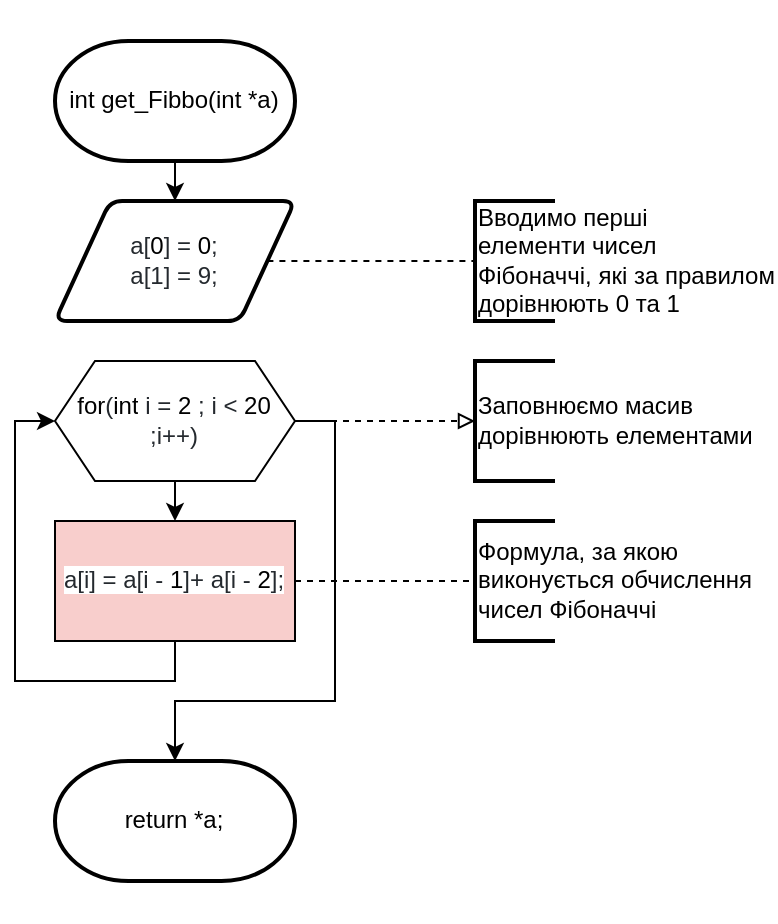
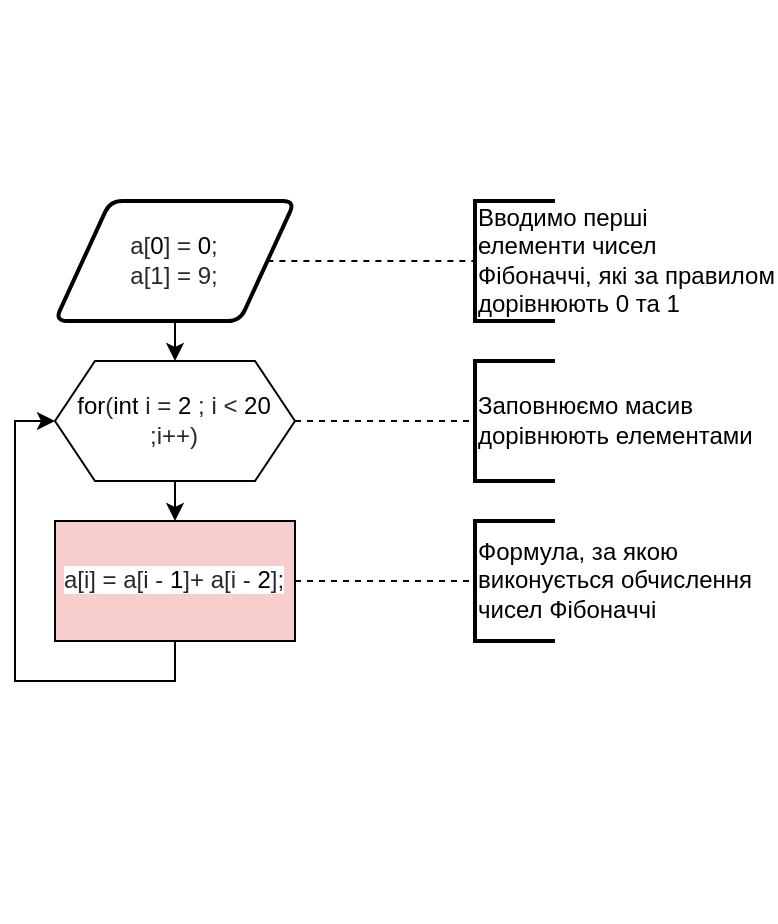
  <mxCell id="0" />
  <mxCell id="1" parent="0" />
- <mxCell id="2" style="edgeStyle=orthogonalEdgeStyle;rounded=0;orthogonalLoop=1;jettySize=auto;html=1;exitX=0.5;exitY=1;exitDx=0;exitDy=0;exitPerimeter=0;entryX=0.5;entryY=0;entryDx=0;entryDy=0;" parent="1" source="3" target="6" edge="1"><mxGeometry relative="1" as="geometry" /></mxCell>
- <mxCell id="3" value="&lt;font style=&quot;vertical-align: inherit&quot;&gt;&lt;font style=&quot;vertical-align: inherit&quot;&gt;int get_Fibbo(int *a)&lt;/font&gt;&lt;/font&gt;" style="strokeWidth=2;html=1;shape=mxgraph.flowchart.terminator;whiteSpace=wrap;" parent="1" vertex="1"><mxGeometry x="20" y="20" width="120" height="60" as="geometry" /></mxCell>
+ <mxCell id="4" style="edgeStyle=orthogonalEdgeStyle;rounded=0;orthogonalLoop=1;jettySize=auto;html=1;exitX=0.5;exitY=1;exitDx=0;exitDy=0;entryX=0.5;entryY=0;entryDx=0;entryDy=0;" parent="1" source="6" target="10" edge="1"><mxGeometry relative="1" as="geometry" /></mxCell>
  <mxCell id="5" style="edgeStyle=orthogonalEdgeStyle;rounded=0;orthogonalLoop=1;jettySize=auto;html=1;exitX=1;exitY=0.5;exitDx=0;exitDy=0;entryX=0;entryY=0.5;entryDx=0;entryDy=0;entryPerimeter=0;dashed=1;endArrow=none;endFill=0;" parent="1" source="6" target="15" edge="1"><mxGeometry relative="1" as="geometry" /></mxCell>
  <mxCell id="6" value="&lt;font style=&quot;box-sizing: border-box ; color: rgb(36 , 41 , 46) ; font-family: , &amp;#34;consolas&amp;#34; , &amp;#34;liberation mono&amp;#34; , &amp;#34;menlo&amp;#34; , monospace ; background-color: rgb(255 , 255 , 255) ; vertical-align: inherit&quot;&gt;&lt;font style=&quot;box-sizing: border-box ; vertical-align: inherit&quot;&gt;а[&lt;/font&gt;&lt;/font&gt;&lt;span class=&quot;pl-c1&quot; style=&quot;box-sizing: border-box ; font-family: , &amp;#34;consolas&amp;#34; , &amp;#34;liberation mono&amp;#34; , &amp;#34;menlo&amp;#34; , monospace ; background-color: rgb(255 , 255 , 255)&quot;&gt;&lt;font style=&quot;box-sizing: border-box ; vertical-align: inherit&quot;&gt;&lt;font style=&quot;box-sizing: border-box ; vertical-align: inherit&quot;&gt;0&lt;/font&gt;&lt;/font&gt;&lt;/span&gt;&lt;font style=&quot;box-sizing: border-box ; color: rgb(36 , 41 , 46) ; font-family: , &amp;#34;consolas&amp;#34; , &amp;#34;liberation mono&amp;#34; , &amp;#34;menlo&amp;#34; , monospace ; background-color: rgb(255 , 255 , 255) ; vertical-align: inherit&quot;&gt;&lt;font style=&quot;box-sizing: border-box ; vertical-align: inherit&quot;&gt;] = &lt;/font&gt;&lt;/font&gt;&lt;span class=&quot;pl-c1&quot; style=&quot;box-sizing: border-box ; font-family: , &amp;#34;consolas&amp;#34; , &amp;#34;liberation mono&amp;#34; , &amp;#34;menlo&amp;#34; , monospace ; background-color: rgb(255 , 255 , 255)&quot;&gt;&lt;font style=&quot;box-sizing: border-box ; vertical-align: inherit&quot;&gt;&lt;font style=&quot;box-sizing: border-box ; vertical-align: inherit&quot;&gt;0&lt;/font&gt;&lt;/font&gt;&lt;/span&gt;&lt;font style=&quot;box-sizing: border-box ; color: rgb(36 , 41 , 46) ; font-family: , &amp;#34;consolas&amp;#34; , &amp;#34;liberation mono&amp;#34; , &amp;#34;menlo&amp;#34; , monospace ; background-color: rgb(255 , 255 , 255) ; vertical-align: inherit&quot;&gt;&lt;font style=&quot;box-sizing: border-box ; vertical-align: inherit&quot;&gt;;&lt;br&gt;a[1] = 9;&lt;br&gt;&lt;/font&gt;&lt;/font&gt;" style="shape=parallelogram;html=1;strokeWidth=2;perimeter=parallelogramPerimeter;whiteSpace=wrap;rounded=1;arcSize=12;size=0.23;" parent="1" vertex="1"><mxGeometry x="20" y="100" width="120" height="60" as="geometry" /></mxCell>
  <mxCell id="7" style="edgeStyle=orthogonalEdgeStyle;rounded=0;orthogonalLoop=1;jettySize=auto;html=1;exitX=0.5;exitY=1;exitDx=0;exitDy=0;entryX=0.5;entryY=0;entryDx=0;entryDy=0;" parent="1" source="10" target="13" edge="1"><mxGeometry relative="1" as="geometry" /></mxCell>
- <mxCell id="8" style="edgeStyle=orthogonalEdgeStyle;rounded=0;orthogonalLoop=1;jettySize=auto;html=1;exitX=1;exitY=0.5;exitDx=0;exitDy=0;entryX=0.5;entryY=0;entryDx=0;entryDy=0;entryPerimeter=0;" parent="1" source="10" target="14" edge="1"><mxGeometry relative="1" as="geometry"><Array as="points"><mxPoint x="160" y="210" /><mxPoint x="160" y="350" /><mxPoint x="80" y="350" /></Array></mxGeometry></mxCell>
- <mxCell id="9" style="edgeStyle=orthogonalEdgeStyle;rounded=0;orthogonalLoop=1;jettySize=auto;html=1;exitX=1;exitY=0.5;exitDx=0;exitDy=0;entryX=0;entryY=0.5;entryDx=0;entryDy=0;entryPerimeter=0;dashed=1;endArrow=block;endFill=0;" parent="1" source="10" target="16" edge="1"><mxGeometry relative="1" as="geometry" /></mxCell>
+ <mxCell id="9" style="edgeStyle=orthogonalEdgeStyle;rounded=0;orthogonalLoop=1;jettySize=auto;html=1;exitX=1;exitY=0.5;exitDx=0;exitDy=0;entryX=0;entryY=0.5;entryDx=0;entryDy=0;entryPerimeter=0;dashed=1;endArrow=none;endFill=0;" parent="1" source="10" target="16" edge="1"><mxGeometry relative="1" as="geometry" /></mxCell>
  <mxCell id="10" value="&lt;span class=&quot;pl-k&quot; style=&quot;box-sizing: border-box ; font-family: , &amp;#34;consolas&amp;#34; , &amp;#34;liberation mono&amp;#34; , &amp;#34;menlo&amp;#34; , monospace ; background-color: rgb(255 , 255 , 255)&quot;&gt;&lt;font style=&quot;box-sizing: border-box ; vertical-align: inherit&quot;&gt;&lt;font style=&quot;box-sizing: border-box ; vertical-align: inherit&quot;&gt;for&lt;/font&gt;&lt;/font&gt;&lt;/span&gt;&lt;font style=&quot;box-sizing: border-box ; color: rgb(36 , 41 , 46) ; font-family: , &amp;#34;consolas&amp;#34; , &amp;#34;liberation mono&amp;#34; , &amp;#34;menlo&amp;#34; , monospace ; background-color: rgb(255 , 255 , 255) ; vertical-align: inherit&quot;&gt;&lt;font style=&quot;box-sizing: border-box ; vertical-align: inherit&quot;&gt;(&lt;/font&gt;&lt;/font&gt;&lt;span class=&quot;pl-k&quot; style=&quot;box-sizing: border-box ; font-family: , &amp;#34;consolas&amp;#34; , &amp;#34;liberation mono&amp;#34; , &amp;#34;menlo&amp;#34; , monospace ; background-color: rgb(255 , 255 , 255)&quot;&gt;&lt;font style=&quot;box-sizing: border-box ; vertical-align: inherit&quot;&gt;&lt;font style=&quot;box-sizing: border-box ; vertical-align: inherit&quot;&gt;int&lt;/font&gt;&lt;/font&gt;&lt;/span&gt;&lt;font style=&quot;box-sizing: border-box ; color: rgb(36 , 41 , 46) ; font-family: , &amp;#34;consolas&amp;#34; , &amp;#34;liberation mono&amp;#34; , &amp;#34;menlo&amp;#34; , monospace ; background-color: rgb(255 , 255 , 255) ; vertical-align: inherit&quot;&gt;&lt;font style=&quot;box-sizing: border-box ; vertical-align: inherit&quot;&gt; i = &lt;/font&gt;&lt;/font&gt;&lt;span class=&quot;pl-c1&quot; style=&quot;box-sizing: border-box ; font-family: , &amp;#34;consolas&amp;#34; , &amp;#34;liberation mono&amp;#34; , &amp;#34;menlo&amp;#34; , monospace ; background-color: rgb(255 , 255 , 255)&quot;&gt;&lt;font style=&quot;box-sizing: border-box ; vertical-align: inherit&quot;&gt;&lt;font style=&quot;box-sizing: border-box ; vertical-align: inherit&quot;&gt;2&lt;/font&gt;&lt;/font&gt;&lt;/span&gt;&lt;font style=&quot;box-sizing: border-box ; color: rgb(36 , 41 , 46) ; font-family: , &amp;#34;consolas&amp;#34; , &amp;#34;liberation mono&amp;#34; , &amp;#34;menlo&amp;#34; , monospace ; background-color: rgb(255 , 255 , 255) ; vertical-align: inherit&quot;&gt;&lt;font style=&quot;box-sizing: border-box ; vertical-align: inherit&quot;&gt; ; i &amp;lt; &lt;/font&gt;&lt;/font&gt;&lt;span class=&quot;pl-c1&quot; style=&quot;box-sizing: border-box ; font-family: , &amp;#34;consolas&amp;#34; , &amp;#34;liberation mono&amp;#34; , &amp;#34;menlo&amp;#34; , monospace ; background-color: rgb(255 , 255 , 255)&quot;&gt;&lt;font style=&quot;box-sizing: border-box ; vertical-align: inherit&quot;&gt;&lt;font style=&quot;box-sizing: border-box ; vertical-align: inherit&quot;&gt;20&lt;/font&gt;&lt;/font&gt;&lt;/span&gt;&lt;font style=&quot;box-sizing: border-box ; color: rgb(36 , 41 , 46) ; font-family: , &amp;#34;consolas&amp;#34; , &amp;#34;liberation mono&amp;#34; , &amp;#34;menlo&amp;#34; , monospace ; background-color: rgb(255 , 255 , 255) ; vertical-align: inherit&quot;&gt;&lt;font style=&quot;box-sizing: border-box ; vertical-align: inherit&quot;&gt; ;i++)&lt;/font&gt;&lt;/font&gt;" style="shape=hexagon;perimeter=hexagonPerimeter2;whiteSpace=wrap;html=1;fixedSize=1;" parent="1" vertex="1"><mxGeometry x="20" y="180" width="120" height="60" as="geometry" /></mxCell>
  <mxCell id="11" style="edgeStyle=orthogonalEdgeStyle;rounded=0;orthogonalLoop=1;jettySize=auto;html=1;exitX=0.5;exitY=1;exitDx=0;exitDy=0;entryX=0;entryY=0.5;entryDx=0;entryDy=0;" parent="1" source="13" target="10" edge="1"><mxGeometry relative="1" as="geometry" /></mxCell>
  <mxCell id="12" style="edgeStyle=orthogonalEdgeStyle;rounded=0;orthogonalLoop=1;jettySize=auto;html=1;exitX=1;exitY=0.5;exitDx=0;exitDy=0;entryX=0;entryY=0.5;entryDx=0;entryDy=0;entryPerimeter=0;dashed=1;endArrow=none;endFill=0;" parent="1" source="13" target="17" edge="1"><mxGeometry relative="1" as="geometry" /></mxCell>
  <mxCell id="13" value="&lt;span style=&quot;color: rgb(36 , 41 , 46) ; font-family: , &amp;#34;consolas&amp;#34; , &amp;#34;liberation mono&amp;#34; , &amp;#34;menlo&amp;#34; , monospace ; background-color: rgb(255 , 255 , 255)&quot;&gt;a[i] = a[i - &lt;/span&gt;&lt;span class=&quot;pl-c1&quot; style=&quot;box-sizing: border-box ; font-family: , &amp;#34;consolas&amp;#34; , &amp;#34;liberation mono&amp;#34; , &amp;#34;menlo&amp;#34; , monospace ; background-color: rgb(255 , 255 , 255)&quot;&gt;1&lt;/span&gt;&lt;span style=&quot;color: rgb(36 , 41 , 46) ; font-family: , &amp;#34;consolas&amp;#34; , &amp;#34;liberation mono&amp;#34; , &amp;#34;menlo&amp;#34; , monospace ; background-color: rgb(255 , 255 , 255)&quot;&gt;]+ a[i - &lt;/span&gt;&lt;span class=&quot;pl-c1&quot; style=&quot;box-sizing: border-box ; font-family: , &amp;#34;consolas&amp;#34; , &amp;#34;liberation mono&amp;#34; , &amp;#34;menlo&amp;#34; , monospace ; background-color: rgb(255 , 255 , 255)&quot;&gt;2&lt;/span&gt;&lt;span style=&quot;color: rgb(36 , 41 , 46) ; font-family: , &amp;#34;consolas&amp;#34; , &amp;#34;liberation mono&amp;#34; , &amp;#34;menlo&amp;#34; , monospace ; background-color: rgb(255 , 255 , 255)&quot;&gt;]; &lt;/span&gt;" style="rounded=0;whiteSpace=wrap;html=1;fillColor=#f8cecc;" parent="1" vertex="1"><mxGeometry x="20" y="260" width="120" height="60" as="geometry" /></mxCell>
- <mxCell id="14" value="&lt;font style=&quot;vertical-align: inherit&quot;&gt;&lt;font style=&quot;vertical-align: inherit&quot;&gt;return *a;&lt;/font&gt;&lt;/font&gt;" style="strokeWidth=2;html=1;shape=mxgraph.flowchart.terminator;whiteSpace=wrap;" parent="1" vertex="1"><mxGeometry x="20" y="380" width="120" height="60" as="geometry" /></mxCell>
  <mxCell id="15" value="Вводимо перші&lt;br&gt;елементи чисел&amp;nbsp;&lt;br&gt;Фібоначчі, які за правилом &lt;br&gt;дорівнюють 0 та 1" style="strokeWidth=2;html=1;shape=mxgraph.flowchart.annotation_1;align=left;pointerEvents=1;" parent="1" vertex="1"><mxGeometry x="230" y="100" width="40" height="60" as="geometry" /></mxCell>
  <mxCell id="16" value="Заповнюємо масив&lt;br&gt;дорівнюють елементами" style="strokeWidth=2;html=1;shape=mxgraph.flowchart.annotation_1;align=left;pointerEvents=1;" parent="1" vertex="1"><mxGeometry x="230" y="180" width="40" height="60" as="geometry" /></mxCell>
  <mxCell id="17" value="Формула, за якою&lt;br&gt;виконується обчислення&lt;br&gt;чисел Фібоначчі" style="strokeWidth=2;html=1;shape=mxgraph.flowchart.annotation_1;align=left;pointerEvents=1;" parent="1" vertex="1"><mxGeometry x="230" y="260" width="40" height="60" as="geometry" /></mxCell>
